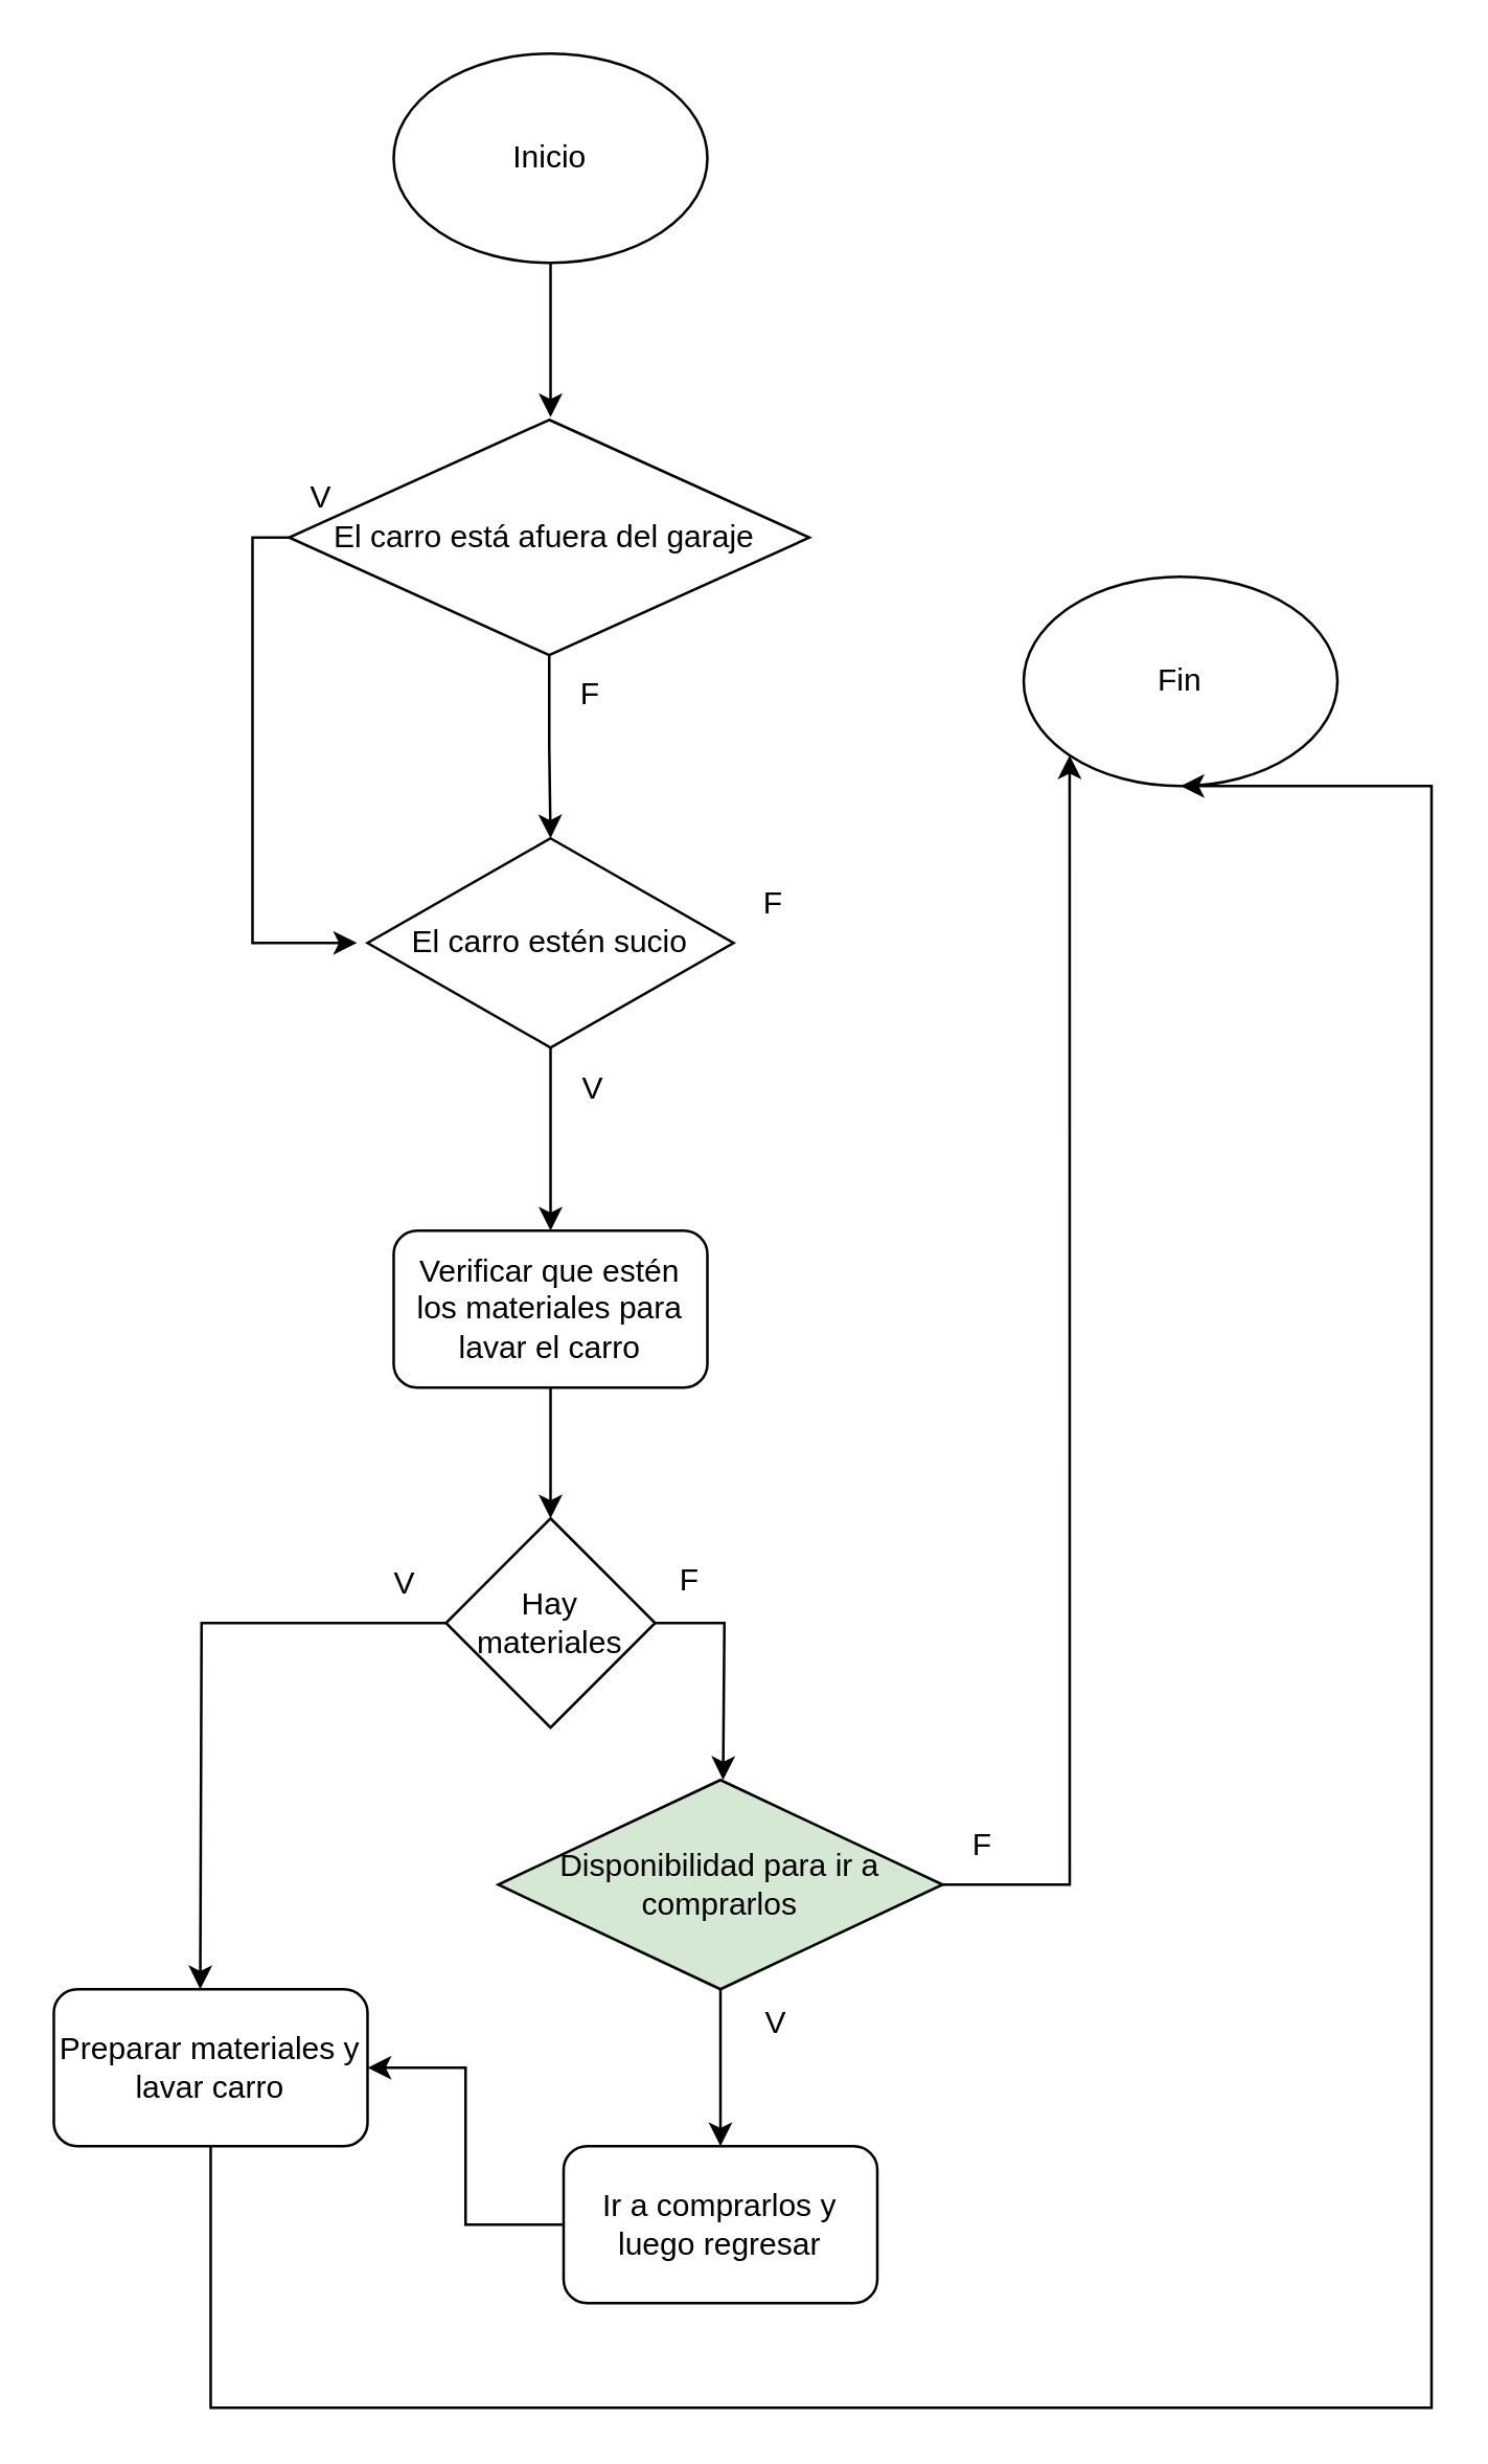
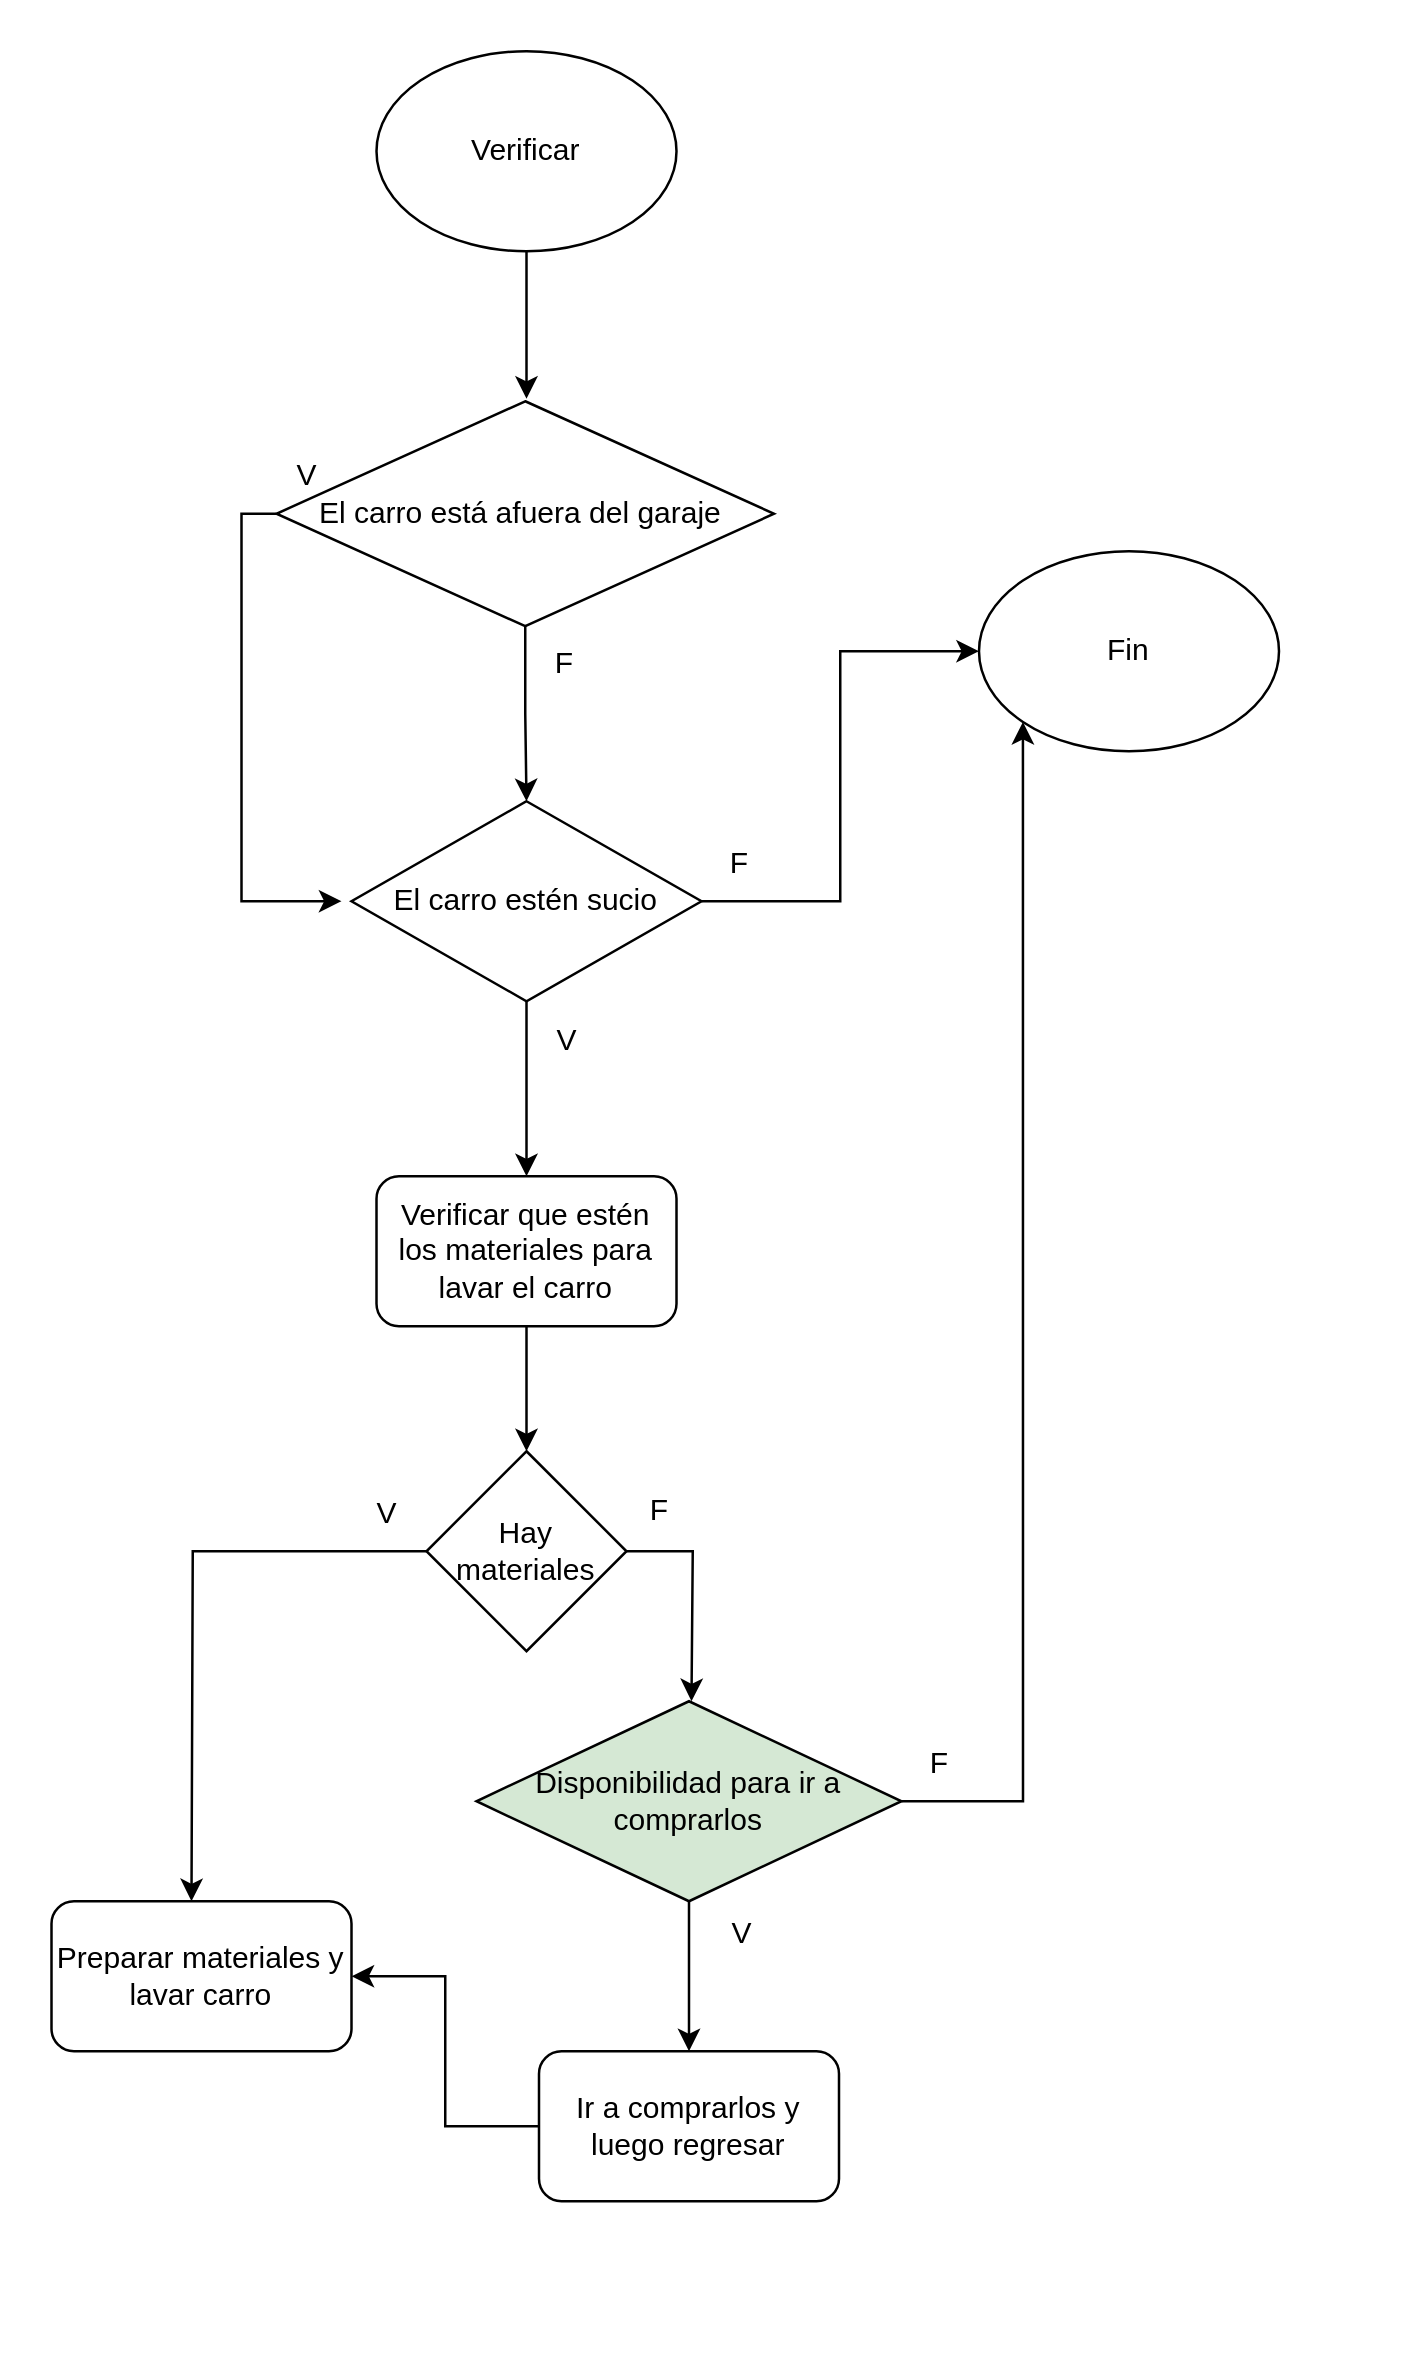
  <mxCell id="0" />
  <mxCell id="1" parent="0" />
  <mxCell id="2" style="edgeStyle=orthogonalEdgeStyle;rounded=0;orthogonalLoop=1;jettySize=auto;html=1;" edge="1" parent="1"><mxGeometry relative="1" as="geometry"><mxPoint x="210" y="159" as="targetPoint" /><mxPoint x="210" y="99" as="sourcePoint" /></mxGeometry></mxCell>
- <mxCell id="3" value="Inicio" style="ellipse;whiteSpace=wrap;html=1;" vertex="1" parent="1"><mxGeometry x="150" y="20" width="120" height="80" as="geometry" /></mxCell>
+ <mxCell id="3" value="Verificar" style="ellipse;whiteSpace=wrap;html=1;" vertex="1" parent="1"><mxGeometry x="150" y="20" width="120" height="80" as="geometry" /></mxCell>
  <mxCell id="4" style="edgeStyle=orthogonalEdgeStyle;rounded=0;orthogonalLoop=1;jettySize=auto;html=1;entryX=0.5;entryY=0;entryDx=0;entryDy=0;" edge="1" parent="1" source="6" target="10"><mxGeometry relative="1" as="geometry"><mxPoint x="356" y="290" as="targetPoint" /></mxGeometry></mxCell>
  <mxCell id="5" style="edgeStyle=orthogonalEdgeStyle;rounded=0;orthogonalLoop=1;jettySize=auto;html=1;" edge="1" parent="1" source="6"><mxGeometry relative="1" as="geometry"><mxPoint x="136" y="360" as="targetPoint" /><Array as="points"><mxPoint x="96" y="205" /></Array></mxGeometry></mxCell>
  <mxCell id="6" value="El carro está afuera del garaje&amp;nbsp;" style="rhombus;whiteSpace=wrap;html=1;" vertex="1" parent="1"><mxGeometry x="110" y="160" width="199" height="90" as="geometry" /></mxCell>
  <mxCell id="7" value="F" style="text;html=1;align=center;verticalAlign=middle;resizable=0;points=[];autosize=1;strokeColor=none;fillColor=none;" vertex="1" parent="1"><mxGeometry x="210" y="250" width="30" height="30" as="geometry" /></mxCell>
+ <mxCell id="8" style="edgeStyle=orthogonalEdgeStyle;rounded=0;orthogonalLoop=1;jettySize=auto;html=1;entryX=0;entryY=0.5;entryDx=0;entryDy=0;" edge="1" parent="1" source="10" target="11"><mxGeometry relative="1" as="geometry"><mxPoint x="516" y="330" as="targetPoint" /></mxGeometry></mxCell>
  <mxCell id="9" style="edgeStyle=orthogonalEdgeStyle;rounded=0;orthogonalLoop=1;jettySize=auto;html=1;" edge="1" parent="1" source="10"><mxGeometry relative="1" as="geometry"><mxPoint x="210" y="470" as="targetPoint" /></mxGeometry></mxCell>
  <mxCell id="10" value="El carro estén sucio" style="rhombus;whiteSpace=wrap;html=1;" vertex="1" parent="1"><mxGeometry x="140" y="320" width="140" height="80" as="geometry" /></mxCell>
  <mxCell id="11" value="Fin" style="ellipse;whiteSpace=wrap;html=1;" vertex="1" parent="1"><mxGeometry x="391" y="220" width="120" height="80" as="geometry" /></mxCell>
  <mxCell id="12" value="F" style="text;html=1;align=center;verticalAlign=middle;resizable=0;points=[];autosize=1;strokeColor=none;fillColor=none;" vertex="1" parent="1"><mxGeometry x="280" y="330" width="30" height="30" as="geometry" /></mxCell>
  <mxCell id="13" value="V" style="text;html=1;align=center;verticalAlign=middle;resizable=0;points=[];autosize=1;strokeColor=none;fillColor=none;" vertex="1" parent="1"><mxGeometry x="107" y="175" width="30" height="30" as="geometry" /></mxCell>
  <mxCell id="14" value="V" style="text;html=1;align=center;verticalAlign=middle;resizable=0;points=[];autosize=1;strokeColor=none;fillColor=none;" vertex="1" parent="1"><mxGeometry x="211" y="401" width="30" height="30" as="geometry" /></mxCell>
  <mxCell id="15" style="edgeStyle=orthogonalEdgeStyle;rounded=0;orthogonalLoop=1;jettySize=auto;html=1;entryX=0.5;entryY=0;entryDx=0;entryDy=0;" edge="1" parent="1" source="16" target="19"><mxGeometry relative="1" as="geometry" /></mxCell>
  <mxCell id="16" value="Verificar que estén los materiales para lavar el carro" style="rounded=1;whiteSpace=wrap;html=1;" vertex="1" parent="1"><mxGeometry x="150" y="470" width="120" height="60" as="geometry" /></mxCell>
  <mxCell id="17" style="edgeStyle=orthogonalEdgeStyle;rounded=0;orthogonalLoop=1;jettySize=auto;html=1;" edge="1" parent="1" source="19"><mxGeometry relative="1" as="geometry"><mxPoint x="276" y="680" as="targetPoint" /></mxGeometry></mxCell>
  <mxCell id="18" style="edgeStyle=orthogonalEdgeStyle;rounded=0;orthogonalLoop=1;jettySize=auto;html=1;" edge="1" parent="1" source="19"><mxGeometry relative="1" as="geometry"><mxPoint x="76" y="760" as="targetPoint" /></mxGeometry></mxCell>
  <mxCell id="19" value="Hay materiales" style="rhombus;whiteSpace=wrap;html=1;" vertex="1" parent="1"><mxGeometry x="170" y="580" width="80" height="80" as="geometry" /></mxCell>
  <mxCell id="20" style="edgeStyle=orthogonalEdgeStyle;rounded=0;orthogonalLoop=1;jettySize=auto;html=1;entryX=0;entryY=1;entryDx=0;entryDy=0;" edge="1" parent="1" source="22" target="11"><mxGeometry relative="1" as="geometry"><mxPoint x="386" y="770" as="targetPoint" /></mxGeometry></mxCell>
  <mxCell id="21" style="edgeStyle=orthogonalEdgeStyle;rounded=0;orthogonalLoop=1;jettySize=auto;html=1;" edge="1" parent="1" source="22"><mxGeometry relative="1" as="geometry"><mxPoint x="275" y="820" as="targetPoint" /></mxGeometry></mxCell>
  <mxCell id="22" value="Disponibilidad para ir a comprarlos" style="rhombus;whiteSpace=wrap;html=1;fillColor=#d5e8d4;" vertex="1" parent="1"><mxGeometry x="190" y="680" width="170" height="80" as="geometry" /></mxCell>
  <mxCell id="23" value="F" style="text;html=1;align=center;verticalAlign=middle;resizable=0;points=[];autosize=1;strokeColor=none;fillColor=none;" vertex="1" parent="1"><mxGeometry x="360" y="690" width="30" height="30" as="geometry" /></mxCell>
  <mxCell id="24" value="F" style="text;html=1;align=center;verticalAlign=middle;resizable=0;points=[];autosize=1;strokeColor=none;fillColor=none;" vertex="1" parent="1"><mxGeometry x="248" y="589" width="30" height="30" as="geometry" /></mxCell>
  <mxCell id="25" value="V" style="text;html=1;align=center;verticalAlign=middle;resizable=0;points=[];autosize=1;strokeColor=none;fillColor=none;" vertex="1" parent="1"><mxGeometry x="139" y="590" width="30" height="30" as="geometry" /></mxCell>
- <mxCell id="26" style="edgeStyle=orthogonalEdgeStyle;rounded=0;orthogonalLoop=1;jettySize=auto;html=1;entryX=0.5;entryY=1;entryDx=0;entryDy=0;" edge="1" parent="1" source="27" target="11"><mxGeometry relative="1" as="geometry"><mxPoint x="546" y="850" as="targetPoint" /><Array as="points"><mxPoint x="80" y="920" /><mxPoint x="547" y="920" /></Array></mxGeometry></mxCell>
  <mxCell id="27" value="Preparar materiales y lavar carro" style="rounded=1;whiteSpace=wrap;html=1;" vertex="1" parent="1"><mxGeometry x="20" y="760" width="120" height="60" as="geometry" /></mxCell>
  <mxCell id="28" value="V" style="text;html=1;align=center;verticalAlign=middle;resizable=0;points=[];autosize=1;strokeColor=none;fillColor=none;" vertex="1" parent="1"><mxGeometry x="281" y="758" width="30" height="30" as="geometry" /></mxCell>
  <mxCell id="29" style="edgeStyle=orthogonalEdgeStyle;rounded=0;orthogonalLoop=1;jettySize=auto;html=1;entryX=1;entryY=0.5;entryDx=0;entryDy=0;" edge="1" parent="1" source="30" target="27"><mxGeometry relative="1" as="geometry" /></mxCell>
  <mxCell id="30" value="Ir a comprarlos y luego regresar" style="rounded=1;whiteSpace=wrap;html=1;" vertex="1" parent="1"><mxGeometry x="215" y="820" width="120" height="60" as="geometry" /></mxCell>
